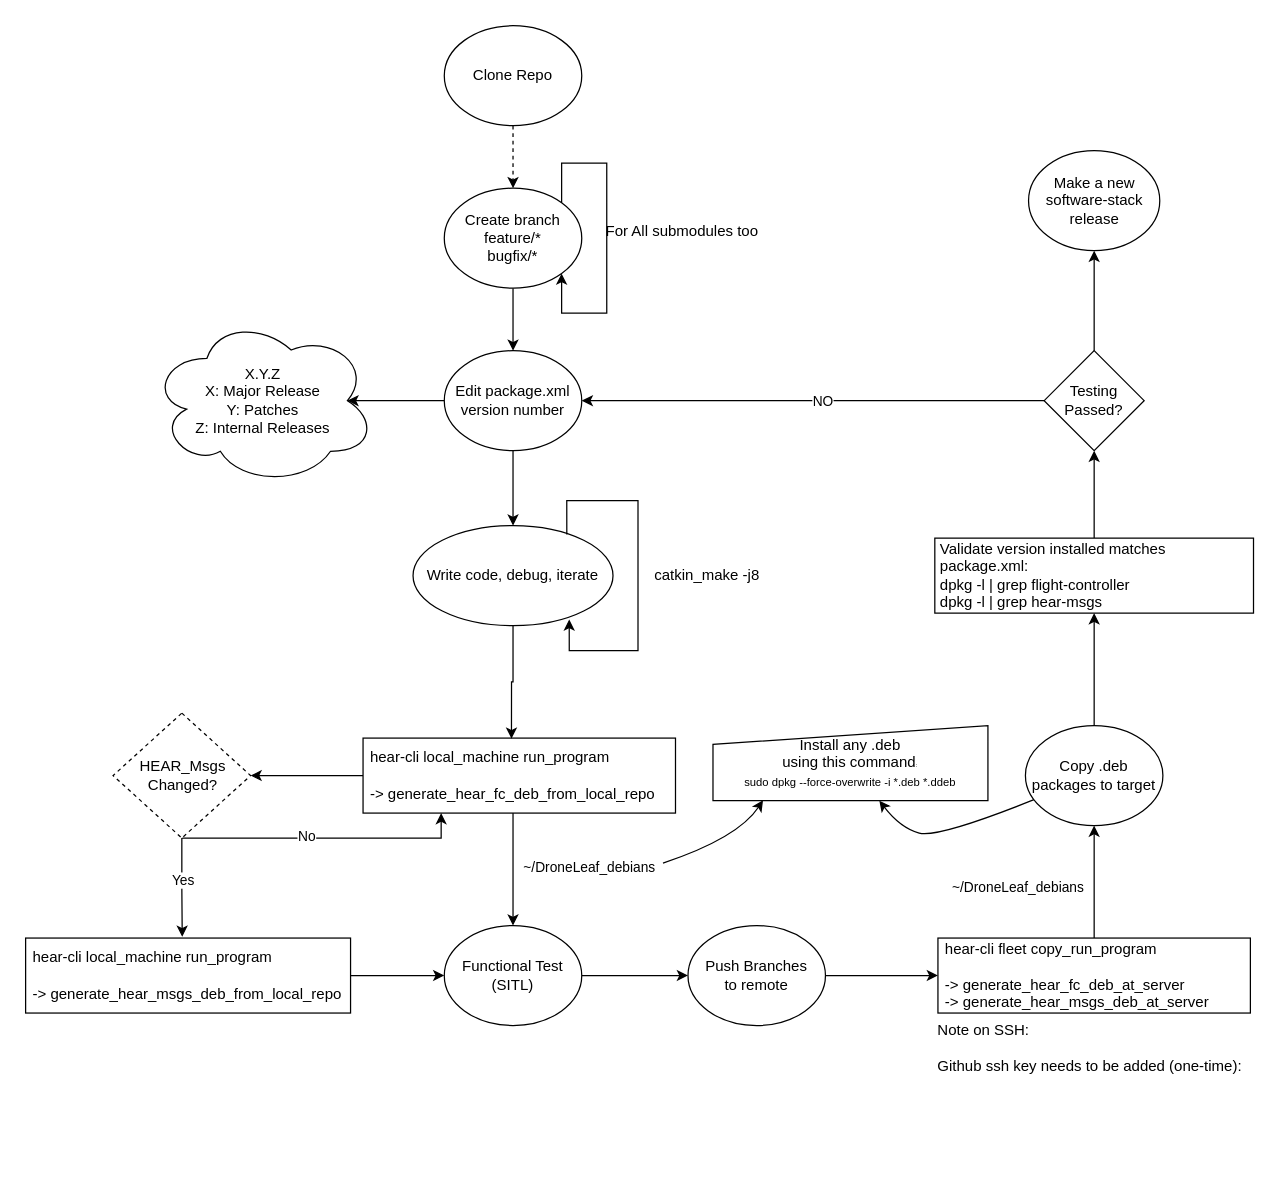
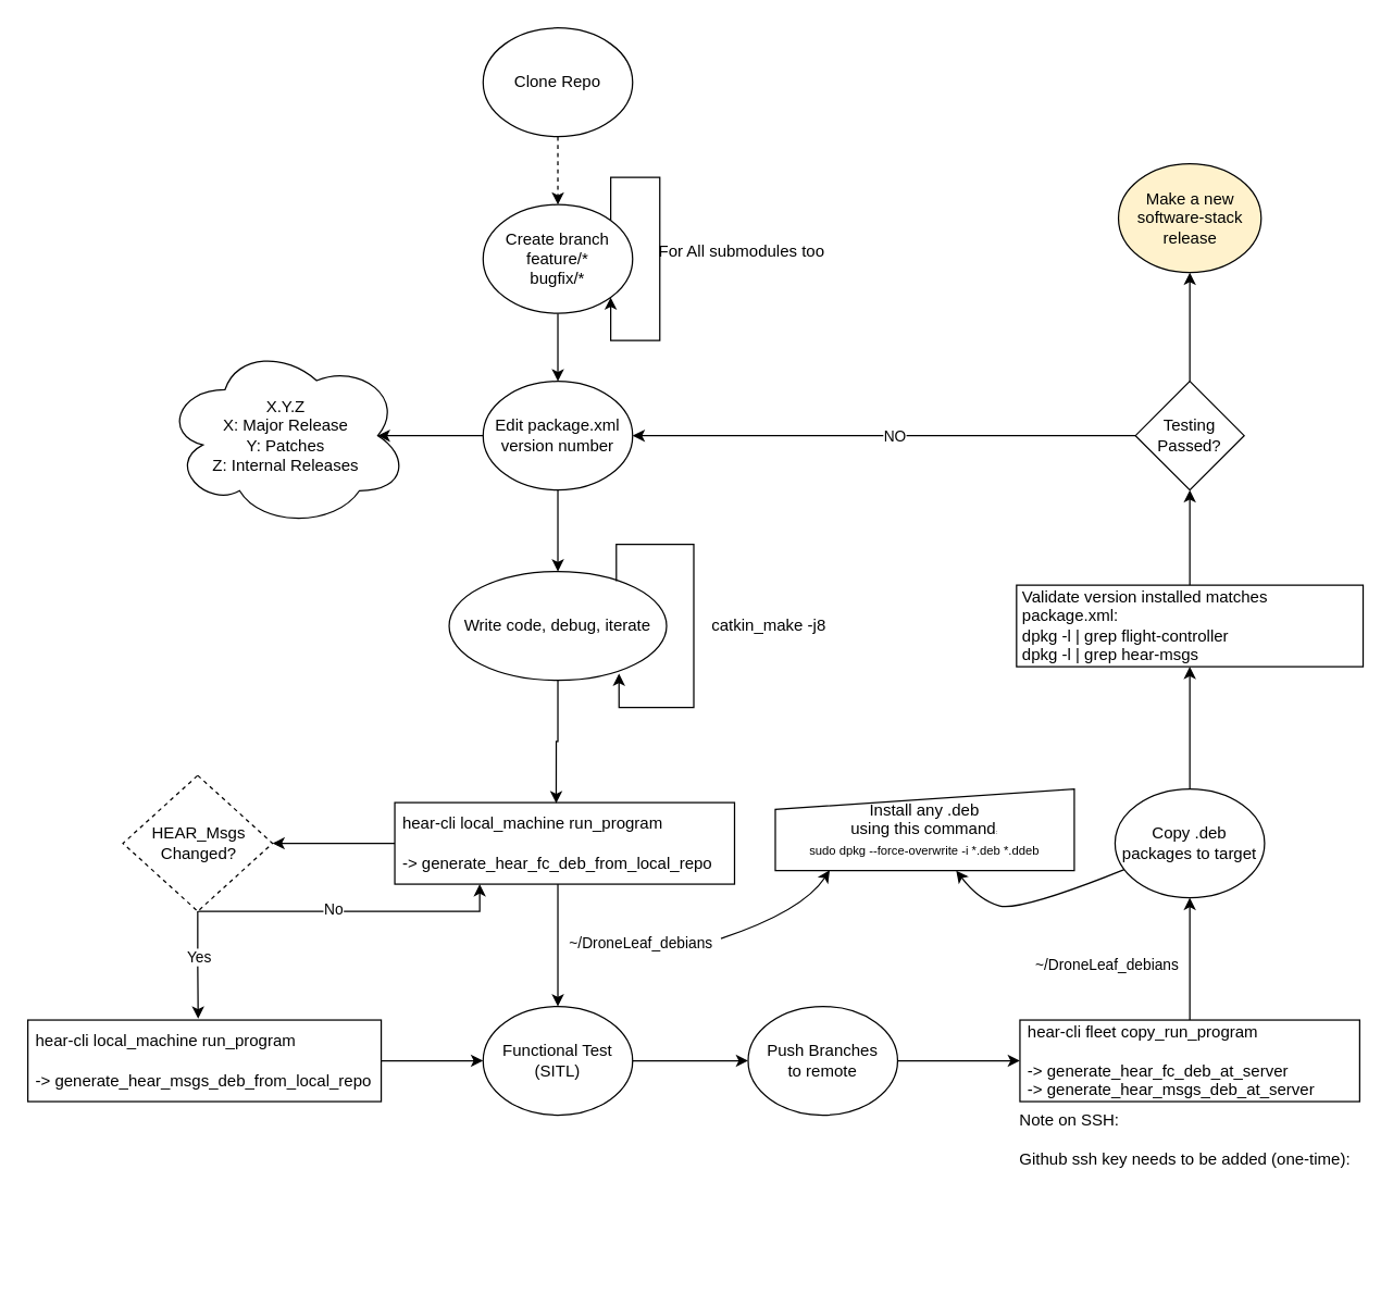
  <mxCell id="0" />
  <mxCell id="1" parent="0" />
  <mxCell id="2" style="edgeStyle=orthogonalEdgeStyle;rounded=0;orthogonalLoop=1;jettySize=auto;html=1;entryX=0.5;entryY=0;entryDx=0;entryDy=0;dashed=1;" parent="1" source="3" target="5" edge="1"><mxGeometry relative="1" as="geometry" /></mxCell>
  <mxCell id="3" value="Clone Repo" style="ellipse;whiteSpace=wrap;html=1;" parent="1" vertex="1"><mxGeometry x="355" y="20" width="110" height="80" as="geometry" /></mxCell>
  <mxCell id="4" style="edgeStyle=orthogonalEdgeStyle;rounded=0;orthogonalLoop=1;jettySize=auto;html=1;entryX=0.5;entryY=0;entryDx=0;entryDy=0;" parent="1" source="5" target="9" edge="1"><mxGeometry relative="1" as="geometry" /></mxCell>
  <mxCell id="5" value="Create branch&lt;br&gt;feature/*&lt;br&gt;bugfix/*" style="ellipse;whiteSpace=wrap;html=1;" parent="1" vertex="1"><mxGeometry x="355" y="150" width="110" height="80" as="geometry" /></mxCell>
  <mxCell id="6" style="edgeStyle=orthogonalEdgeStyle;rounded=0;orthogonalLoop=1;jettySize=auto;html=1;entryX=1;entryY=1;entryDx=0;entryDy=0;exitX=1;exitY=0;exitDx=0;exitDy=0;" parent="1" source="5" target="5" edge="1"><mxGeometry relative="1" as="geometry" /></mxCell>
  <mxCell id="7" value="For All submodules too" style="text;html=1;align=center;verticalAlign=middle;resizable=0;points=[];autosize=1;strokeColor=none;fillColor=none;" parent="1" vertex="1"><mxGeometry x="470" y="170" width="150" height="30" as="geometry" /></mxCell>
  <mxCell id="8" style="edgeStyle=orthogonalEdgeStyle;rounded=0;orthogonalLoop=1;jettySize=auto;html=1;entryX=0.5;entryY=0;entryDx=0;entryDy=0;" parent="1" source="9" target="11" edge="1"><mxGeometry relative="1" as="geometry" /></mxCell>
  <mxCell id="9" value="Edit package.xml&lt;br&gt;version number" style="ellipse;whiteSpace=wrap;html=1;" parent="1" vertex="1"><mxGeometry x="355" y="280" width="110" height="80" as="geometry" /></mxCell>
  <mxCell id="10" value="" style="group" parent="1" vertex="1" connectable="0"><mxGeometry x="330" y="420" width="290" height="80" as="geometry" /></mxCell>
  <mxCell id="11" value="Write code, debug, iterate" style="ellipse;whiteSpace=wrap;html=1;" parent="10" vertex="1"><mxGeometry width="160" height="80" as="geometry" /></mxCell>
  <mxCell id="12" style="edgeStyle=orthogonalEdgeStyle;rounded=0;orthogonalLoop=1;jettySize=auto;html=1;exitX=0.769;exitY=0.088;exitDx=0;exitDy=0;exitPerimeter=0;entryX=0.781;entryY=0.938;entryDx=0;entryDy=0;entryPerimeter=0;" parent="10" source="11" target="11" edge="1"><mxGeometry relative="1" as="geometry" /></mxCell>
  <mxCell id="13" value="catkin_make -j8" style="text;html=1;align=center;verticalAlign=middle;resizable=0;points=[];autosize=1;strokeColor=none;fillColor=none;" parent="10" vertex="1"><mxGeometry x="180" y="25" width="110" height="30" as="geometry" /></mxCell>
  <mxCell id="14" value="X.Y.Z&lt;br&gt;X: Major Release&lt;br&gt;Y: Patches&lt;br&gt;Z: Internal Releases" style="ellipse;shape=cloud;whiteSpace=wrap;html=1;align=center;" parent="1" vertex="1"><mxGeometry x="120" y="252.5" width="180" height="135" as="geometry" /></mxCell>
  <mxCell id="15" style="edgeStyle=orthogonalEdgeStyle;rounded=0;orthogonalLoop=1;jettySize=auto;html=1;entryX=0.875;entryY=0.5;entryDx=0;entryDy=0;entryPerimeter=0;" parent="1" source="9" target="14" edge="1"><mxGeometry relative="1" as="geometry" /></mxCell>
  <mxCell id="16" style="edgeStyle=orthogonalEdgeStyle;rounded=0;orthogonalLoop=1;jettySize=auto;html=1;entryX=0.5;entryY=0;entryDx=0;entryDy=0;" parent="1" source="19" target="22" edge="1"><mxGeometry relative="1" as="geometry"><Array as="points"><mxPoint x="410" y="660" /><mxPoint x="410" y="660" /></Array></mxGeometry></mxCell>
  <mxCell id="17" value="~/DroneLeaf_debians" style="edgeLabel;html=1;align=center;verticalAlign=middle;resizable=0;points=[];" parent="16" vertex="1" connectable="0"><mxGeometry x="0.102" y="1" relative="1" as="geometry"><mxPoint x="59" y="-7" as="offset" /></mxGeometry></mxCell>
  <mxCell id="18" value="" style="edgeStyle=orthogonalEdgeStyle;rounded=0;orthogonalLoop=1;jettySize=auto;html=1;" parent="1" source="19" target="27" edge="1"><mxGeometry relative="1" as="geometry" /></mxCell>
  <mxCell id="19" value="&lt;div&gt;hear-cli local_machine run_program&lt;br&gt;&lt;br&gt;&lt;/div&gt;-&amp;gt; generate_hear_fc_deb_from_local_repo" style="whiteSpace=wrap;html=1;labelPosition=center;verticalLabelPosition=middle;align=left;verticalAlign=middle;spacingLeft=2;spacing=4;" parent="1" vertex="1"><mxGeometry x="290" y="590" width="250" height="60" as="geometry" /></mxCell>
  <mxCell id="20" style="edgeStyle=orthogonalEdgeStyle;rounded=0;orthogonalLoop=1;jettySize=auto;html=1;entryX=0.475;entryY=0.008;entryDx=0;entryDy=0;entryPerimeter=0;" parent="1" source="11" target="19" edge="1"><mxGeometry relative="1" as="geometry" /></mxCell>
  <mxCell id="21" style="edgeStyle=orthogonalEdgeStyle;rounded=0;orthogonalLoop=1;jettySize=auto;html=1;" parent="1" source="22" target="33" edge="1"><mxGeometry relative="1" as="geometry" /></mxCell>
  <mxCell id="22" value="Functional Test&lt;br&gt;(SITL)" style="ellipse;whiteSpace=wrap;html=1;" parent="1" vertex="1"><mxGeometry x="355" y="740" width="110" height="80" as="geometry" /></mxCell>
  <mxCell id="23" style="edgeStyle=orthogonalEdgeStyle;rounded=0;orthogonalLoop=1;jettySize=auto;html=1;entryX=0.25;entryY=1;entryDx=0;entryDy=0;exitX=0.5;exitY=1;exitDx=0;exitDy=0;" parent="1" source="27" target="19" edge="1"><mxGeometry relative="1" as="geometry"><Array as="points"><mxPoint x="352" y="670" /></Array></mxGeometry></mxCell>
  <mxCell id="24" value="No" style="edgeLabel;html=1;align=center;verticalAlign=middle;resizable=0;points=[];" parent="23" vertex="1" connectable="0"><mxGeometry x="-0.128" y="2" relative="1" as="geometry"><mxPoint as="offset" /></mxGeometry></mxCell>
  <mxCell id="25" style="edgeStyle=orthogonalEdgeStyle;rounded=0;orthogonalLoop=1;jettySize=auto;html=1;entryX=0.482;entryY=-0.016;entryDx=0;entryDy=0;entryPerimeter=0;" parent="1" source="27" target="29" edge="1"><mxGeometry relative="1" as="geometry"><mxPoint x="145" y="740" as="targetPoint" /></mxGeometry></mxCell>
  <mxCell id="26" value="Yes" style="edgeLabel;html=1;align=center;verticalAlign=middle;resizable=0;points=[];" parent="25" vertex="1" connectable="0"><mxGeometry x="-0.177" relative="1" as="geometry"><mxPoint as="offset" /></mxGeometry></mxCell>
  <mxCell id="27" value="HEAR_Msgs&lt;br&gt;Changed?" style="rhombus;whiteSpace=wrap;html=1;align=center;spacingLeft=2;dashed=1;" parent="1" vertex="1"><mxGeometry x="90" y="570" width="110" height="100" as="geometry" /></mxCell>
  <mxCell id="28" style="edgeStyle=orthogonalEdgeStyle;rounded=0;orthogonalLoop=1;jettySize=auto;html=1;entryX=0;entryY=0.5;entryDx=0;entryDy=0;" parent="1" source="29" target="22" edge="1"><mxGeometry relative="1" as="geometry" /></mxCell>
  <mxCell id="29" value="&lt;div&gt;hear-cli local_machine run_program&lt;br&gt;&lt;br&gt;&lt;/div&gt;-&amp;gt; generate_hear_msgs_deb_from_local_repo" style="whiteSpace=wrap;html=1;labelPosition=center;verticalLabelPosition=middle;align=left;verticalAlign=middle;spacingLeft=2;spacing=4;" parent="1" vertex="1"><mxGeometry x="20" y="750" width="260" height="60" as="geometry" /></mxCell>
  <mxCell id="30" style="edgeStyle=orthogonalEdgeStyle;rounded=0;orthogonalLoop=1;jettySize=auto;html=1;entryX=0.5;entryY=1;entryDx=0;entryDy=0;" parent="1" source="31" target="35" edge="1"><mxGeometry relative="1" as="geometry" /></mxCell>
  <mxCell id="31" value="&lt;div&gt;hear-cli fleet copy_run_program&lt;br&gt;&lt;br&gt;&lt;/div&gt;-&amp;gt; generate_hear_fc_deb_at_server&lt;br&gt;-&amp;gt; generate_hear_msgs_deb_at_server" style="whiteSpace=wrap;html=1;labelPosition=center;verticalLabelPosition=middle;align=left;verticalAlign=middle;spacingLeft=2;spacing=4;" parent="1" vertex="1"><mxGeometry x="750" y="750" width="250" height="60" as="geometry" /></mxCell>
  <mxCell id="32" style="edgeStyle=orthogonalEdgeStyle;rounded=0;orthogonalLoop=1;jettySize=auto;html=1;" parent="1" source="33" target="31" edge="1"><mxGeometry relative="1" as="geometry" /></mxCell>
  <mxCell id="33" value="Push Branches&lt;br&gt;to remote" style="ellipse;whiteSpace=wrap;html=1;" parent="1" vertex="1"><mxGeometry x="550" y="740" width="110" height="80" as="geometry" /></mxCell>
  <mxCell id="34" value="" style="edgeStyle=orthogonalEdgeStyle;rounded=0;orthogonalLoop=1;jettySize=auto;html=1;" parent="1" source="35" target="38" edge="1"><mxGeometry relative="1" as="geometry" /></mxCell>
  <mxCell id="35" value="Copy .deb packages to target" style="ellipse;whiteSpace=wrap;html=1;" parent="1" vertex="1"><mxGeometry x="820" y="580" width="110" height="80" as="geometry" /></mxCell>
  <mxCell id="36" value="~/DroneLeaf_debians" style="edgeLabel;html=1;align=center;verticalAlign=middle;resizable=0;points=[];" parent="1" vertex="1" connectable="0"><mxGeometry x="813" y="709.995" as="geometry" /></mxCell>
  <mxCell id="37" value="" style="edgeStyle=orthogonalEdgeStyle;rounded=0;orthogonalLoop=1;jettySize=auto;html=1;" parent="1" source="38" target="44" edge="1"><mxGeometry relative="1" as="geometry" /></mxCell>
  <mxCell id="38" value="&lt;div align=&quot;left&quot;&gt;Validate version installed matches package.xml:&lt;br&gt;&lt;/div&gt;&lt;div align=&quot;left&quot;&gt;dpkg -l | grep flight-controller&lt;br&gt;&lt;/div&gt;&lt;div align=&quot;left&quot;&gt;dpkg -l | grep hear-msgs&lt;br&gt;&lt;/div&gt;" style="whiteSpace=wrap;html=1;align=left;spacing=4;" parent="1" vertex="1"><mxGeometry x="747.5" y="430" width="255" height="60" as="geometry" /></mxCell>
  <mxCell id="39" value="" style="curved=1;endArrow=classic;html=1;rounded=0;entryX=0.182;entryY=0.997;entryDx=0;entryDy=0;entryPerimeter=0;" parent="1" target="46" edge="1"><mxGeometry width="50" height="50" relative="1" as="geometry"><mxPoint x="530" y="690" as="sourcePoint" /><mxPoint x="605" y="647.5" as="targetPoint" /><Array as="points"><mxPoint x="590" y="670" /></Array></mxGeometry></mxCell>
  <mxCell id="40" value="" style="curved=1;endArrow=classic;html=1;rounded=0;" parent="1" source="35" target="46" edge="1"><mxGeometry width="50" height="50" relative="1" as="geometry"><mxPoint x="760" y="702" as="sourcePoint" /><mxPoint x="711.47" y="657.3" as="targetPoint" /><Array as="points"><mxPoint x="750" y="670" /><mxPoint x="720" y="662" /></Array></mxGeometry></mxCell>
  <mxCell id="41" style="edgeStyle=orthogonalEdgeStyle;rounded=0;orthogonalLoop=1;jettySize=auto;html=1;" parent="1" source="44" target="9" edge="1"><mxGeometry relative="1" as="geometry" /></mxCell>
  <mxCell id="42" value="NO" style="edgeLabel;html=1;align=center;verticalAlign=middle;resizable=0;points=[];" parent="41" vertex="1" connectable="0"><mxGeometry x="-0.045" y="5" relative="1" as="geometry"><mxPoint x="-1" y="-5" as="offset" /></mxGeometry></mxCell>
  <mxCell id="43" value="" style="edgeStyle=orthogonalEdgeStyle;rounded=0;orthogonalLoop=1;jettySize=auto;html=1;" parent="1" source="44" target="45" edge="1"><mxGeometry relative="1" as="geometry" /></mxCell>
  <mxCell id="44" value="Testing&lt;br&gt;Passed?" style="rhombus;whiteSpace=wrap;html=1;align=center;spacing=4;" parent="1" vertex="1"><mxGeometry x="835" y="280" width="80" height="80" as="geometry" /></mxCell>
- <mxCell id="45" value="Make a new software-stack release" style="ellipse;whiteSpace=wrap;html=1;spacing=4;" parent="1" vertex="1"><mxGeometry x="822.5" width="105" height="80" as="geometry" y="120" /></mxCell>
+ <mxCell id="45" value="Make a new software-stack release" style="ellipse;whiteSpace=wrap;html=1;spacing=4;fillColor=#fff2cc;" parent="1" vertex="1"><mxGeometry x="822.5" width="105" height="80" as="geometry" y="120" /></mxCell>
  <mxCell id="46" value="Install any .deb&lt;br&gt;using this command&lt;font style=&quot;font-size: 5px;&quot;&gt;:&lt;br&gt;&lt;/font&gt;&lt;font style=&quot;font-size: 9px;&quot;&gt;sudo dpkg --force-overwrite -i *.deb *.ddeb&lt;font style=&quot;font-size: 9px;&quot;&gt;&lt;br&gt;&lt;/font&gt;&lt;/font&gt;" style="shape=manualInput;whiteSpace=wrap;html=1;dashed=0;size=15;" parent="1" vertex="1"><mxGeometry x="570" y="580" width="220" height="60" as="geometry" /></mxCell>
  <mxCell id="47" value="Note on SSH:&lt;div&gt;&lt;br&gt;Github ssh key needs to be added (one-time):&lt;/div&gt;&lt;div&gt;&lt;br&gt;&lt;/div&gt;" style="text;html=1;align=left;verticalAlign=top;whiteSpace=wrap;rounded=0;" vertex="1" parent="1"><mxGeometry x="747.5" y="810" width="252.5" height="120" as="geometry" /></mxCell>
